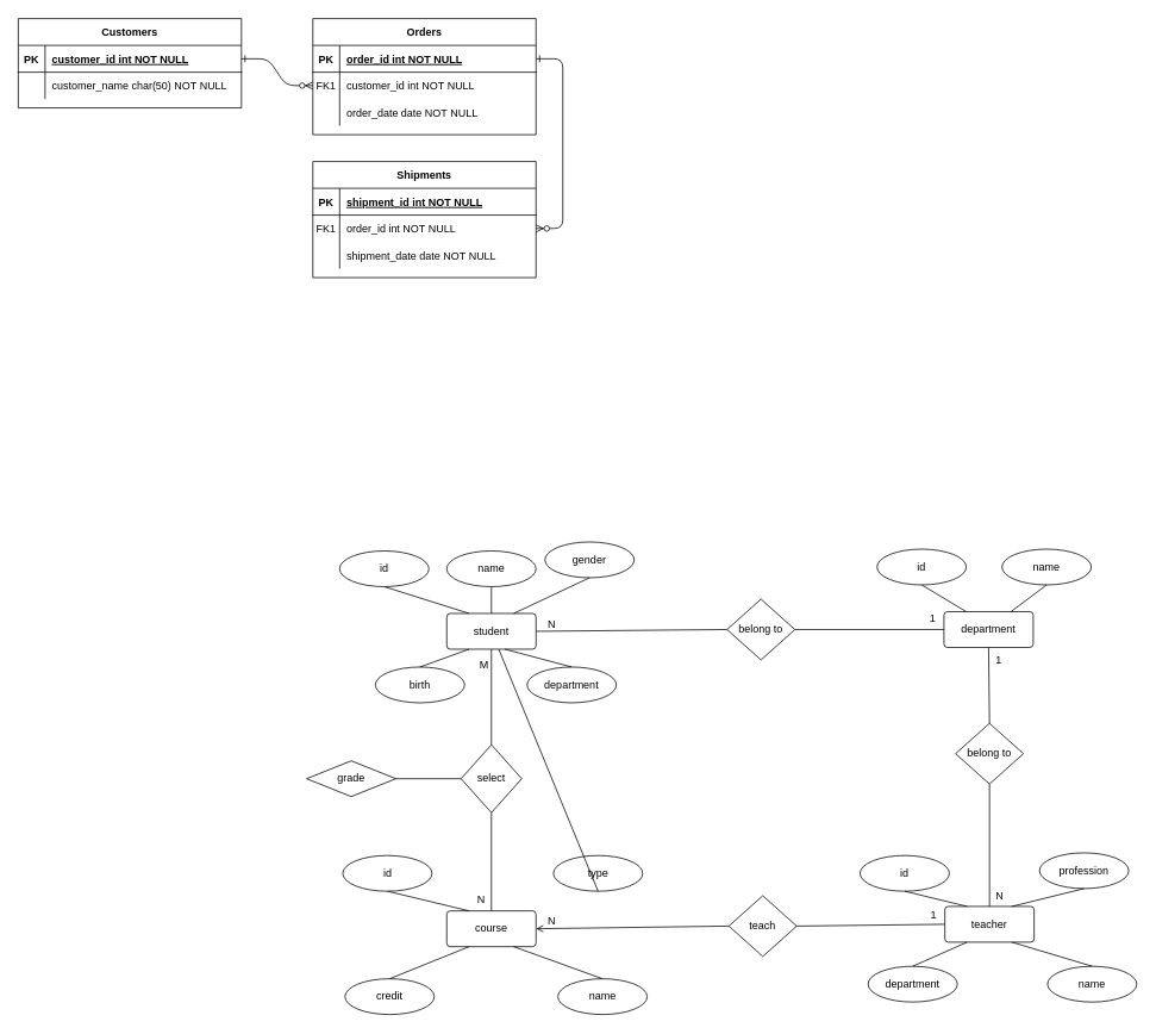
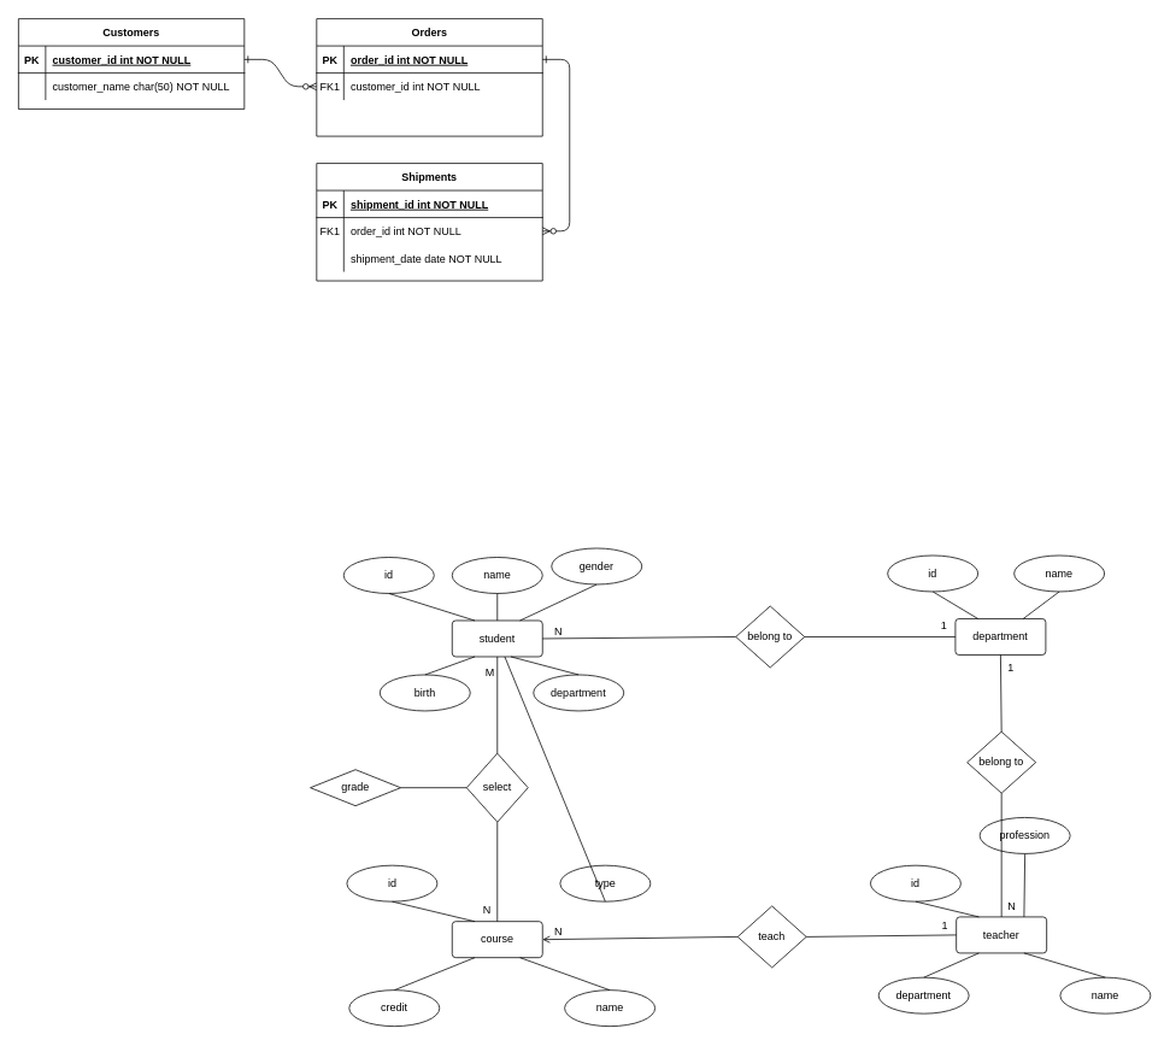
  <mxCell id="0" />
  <mxCell id="1" parent="0" />
  <mxCell id="2" value="" style="edgeStyle=entityRelationEdgeStyle;endArrow=ERzeroToMany;startArrow=ERone;endFill=1;startFill=0;" parent="1" source="25" target="8" edge="1"><mxGeometry width="100" height="100" relative="1" as="geometry"><mxPoint x="240" y="620" as="sourcePoint" /><mxPoint x="340" y="520" as="targetPoint" /></mxGeometry></mxCell>
  <mxCell id="3" value="" style="edgeStyle=entityRelationEdgeStyle;endArrow=ERzeroToMany;startArrow=ERone;endFill=1;startFill=0;" parent="1" source="5" target="18" edge="1"><mxGeometry width="100" height="100" relative="1" as="geometry"><mxPoint x="300" y="80" as="sourcePoint" /><mxPoint x="360" y="105" as="targetPoint" /></mxGeometry></mxCell>
  <mxCell id="4" value="Orders" style="shape=table;startSize=30;container=1;collapsible=1;childLayout=tableLayout;fixedRows=1;rowLines=0;fontStyle=1;align=center;resizeLast=1;" parent="1" vertex="1"><mxGeometry x="350" y="20" width="250" height="130" as="geometry" /></mxCell>
  <mxCell id="5" value="" style="shape=partialRectangle;collapsible=0;dropTarget=0;pointerEvents=0;fillColor=none;points=[[0,0.5],[1,0.5]];portConstraint=eastwest;top=0;left=0;right=0;bottom=1;" parent="4" vertex="1"><mxGeometry y="30" width="250" height="30" as="geometry" /></mxCell>
  <mxCell id="6" value="PK" style="shape=partialRectangle;overflow=hidden;connectable=0;fillColor=none;top=0;left=0;bottom=0;right=0;fontStyle=1;" parent="5" vertex="1"><mxGeometry width="30" height="30" as="geometry" /></mxCell>
  <mxCell id="7" value="order_id int NOT NULL " style="shape=partialRectangle;overflow=hidden;connectable=0;fillColor=none;top=0;left=0;bottom=0;right=0;align=left;spacingLeft=6;fontStyle=5;" parent="5" vertex="1"><mxGeometry x="30" width="220" height="30" as="geometry" /></mxCell>
  <mxCell id="8" value="" style="shape=partialRectangle;collapsible=0;dropTarget=0;pointerEvents=0;fillColor=none;points=[[0,0.5],[1,0.5]];portConstraint=eastwest;top=0;left=0;right=0;bottom=0;" parent="4" vertex="1"><mxGeometry y="60" width="250" height="30" as="geometry" /></mxCell>
  <mxCell id="9" value="FK1" style="shape=partialRectangle;overflow=hidden;connectable=0;fillColor=none;top=0;left=0;bottom=0;right=0;" parent="8" vertex="1"><mxGeometry width="30" height="30" as="geometry" /></mxCell>
  <mxCell id="10" value="customer_id int NOT NULL" style="shape=partialRectangle;overflow=hidden;connectable=0;fillColor=none;top=0;left=0;bottom=0;right=0;align=left;spacingLeft=6;" parent="8" vertex="1"><mxGeometry x="30" width="220" height="30" as="geometry" /></mxCell>
  <mxCell id="11" value="" style="shape=partialRectangle;collapsible=0;dropTarget=0;pointerEvents=0;fillColor=none;points=[[0,0.5],[1,0.5]];portConstraint=eastwest;top=0;left=0;right=0;bottom=0;" parent="4" vertex="1"><mxGeometry y="90" width="250" height="30" as="geometry" /></mxCell>
  <mxCell id="12" value="" style="shape=partialRectangle;overflow=hidden;connectable=0;fillColor=none;top=0;left=0;bottom=0;right=0;" parent="11" vertex="1"><mxGeometry width="30" height="30" as="geometry" /></mxCell>
- <mxCell id="13" value="order_date date NOT NULL" style="shape=partialRectangle;overflow=hidden;connectable=0;fillColor=none;top=0;left=0;bottom=0;right=0;align=left;spacingLeft=6;" parent="11" vertex="1"><mxGeometry x="30" width="220" height="30" as="geometry" /></mxCell>
  <mxCell id="14" value="Shipments" style="shape=table;startSize=30;container=1;collapsible=1;childLayout=tableLayout;fixedRows=1;rowLines=0;fontStyle=1;align=center;resizeLast=1;" parent="1" vertex="1"><mxGeometry x="350" y="180" width="250" height="130" as="geometry" /></mxCell>
  <mxCell id="15" value="" style="shape=partialRectangle;collapsible=0;dropTarget=0;pointerEvents=0;fillColor=none;points=[[0,0.5],[1,0.5]];portConstraint=eastwest;top=0;left=0;right=0;bottom=1;" parent="14" vertex="1"><mxGeometry y="30" width="250" height="30" as="geometry" /></mxCell>
  <mxCell id="16" value="PK" style="shape=partialRectangle;overflow=hidden;connectable=0;fillColor=none;top=0;left=0;bottom=0;right=0;fontStyle=1;" parent="15" vertex="1"><mxGeometry width="30" height="30" as="geometry" /></mxCell>
  <mxCell id="17" value="shipment_id int NOT NULL " style="shape=partialRectangle;overflow=hidden;connectable=0;fillColor=none;top=0;left=0;bottom=0;right=0;align=left;spacingLeft=6;fontStyle=5;" parent="15" vertex="1"><mxGeometry x="30" width="220" height="30" as="geometry" /></mxCell>
  <mxCell id="18" value="" style="shape=partialRectangle;collapsible=0;dropTarget=0;pointerEvents=0;fillColor=none;points=[[0,0.5],[1,0.5]];portConstraint=eastwest;top=0;left=0;right=0;bottom=0;" parent="14" vertex="1"><mxGeometry y="60" width="250" height="30" as="geometry" /></mxCell>
  <mxCell id="19" value="FK1" style="shape=partialRectangle;overflow=hidden;connectable=0;fillColor=none;top=0;left=0;bottom=0;right=0;" parent="18" vertex="1"><mxGeometry width="30" height="30" as="geometry" /></mxCell>
  <mxCell id="20" value="order_id int NOT NULL" style="shape=partialRectangle;overflow=hidden;connectable=0;fillColor=none;top=0;left=0;bottom=0;right=0;align=left;spacingLeft=6;" parent="18" vertex="1"><mxGeometry x="30" width="220" height="30" as="geometry" /></mxCell>
  <mxCell id="21" value="" style="shape=partialRectangle;collapsible=0;dropTarget=0;pointerEvents=0;fillColor=none;points=[[0,0.5],[1,0.5]];portConstraint=eastwest;top=0;left=0;right=0;bottom=0;" parent="14" vertex="1"><mxGeometry y="90" width="250" height="30" as="geometry" /></mxCell>
  <mxCell id="22" value="" style="shape=partialRectangle;overflow=hidden;connectable=0;fillColor=none;top=0;left=0;bottom=0;right=0;" parent="21" vertex="1"><mxGeometry width="30" height="30" as="geometry" /></mxCell>
  <mxCell id="23" value="shipment_date date NOT NULL" style="shape=partialRectangle;overflow=hidden;connectable=0;fillColor=none;top=0;left=0;bottom=0;right=0;align=left;spacingLeft=6;" parent="21" vertex="1"><mxGeometry x="30" width="220" height="30" as="geometry" /></mxCell>
  <mxCell id="24" value="Customers" style="shape=table;startSize=30;container=1;collapsible=1;childLayout=tableLayout;fixedRows=1;rowLines=0;fontStyle=1;align=center;resizeLast=1;" parent="1" vertex="1"><mxGeometry x="20" y="20" width="250" height="100" as="geometry" /></mxCell>
  <mxCell id="25" value="" style="shape=partialRectangle;collapsible=0;dropTarget=0;pointerEvents=0;fillColor=none;points=[[0,0.5],[1,0.5]];portConstraint=eastwest;top=0;left=0;right=0;bottom=1;" parent="24" vertex="1"><mxGeometry y="30" width="250" height="30" as="geometry" /></mxCell>
  <mxCell id="26" value="PK" style="shape=partialRectangle;overflow=hidden;connectable=0;fillColor=none;top=0;left=0;bottom=0;right=0;fontStyle=1;" parent="25" vertex="1"><mxGeometry width="30" height="30" as="geometry" /></mxCell>
  <mxCell id="27" value="customer_id int NOT NULL " style="shape=partialRectangle;overflow=hidden;connectable=0;fillColor=none;top=0;left=0;bottom=0;right=0;align=left;spacingLeft=6;fontStyle=5;" parent="25" vertex="1"><mxGeometry x="30" width="220" height="30" as="geometry" /></mxCell>
  <mxCell id="28" value="" style="shape=partialRectangle;collapsible=0;dropTarget=0;pointerEvents=0;fillColor=none;points=[[0,0.5],[1,0.5]];portConstraint=eastwest;top=0;left=0;right=0;bottom=0;" parent="24" vertex="1"><mxGeometry y="60" width="250" height="30" as="geometry" /></mxCell>
  <mxCell id="29" value="" style="shape=partialRectangle;overflow=hidden;connectable=0;fillColor=none;top=0;left=0;bottom=0;right=0;" parent="28" vertex="1"><mxGeometry width="30" height="30" as="geometry" /></mxCell>
  <mxCell id="30" value="customer_name char(50) NOT NULL" style="shape=partialRectangle;overflow=hidden;connectable=0;fillColor=none;top=0;left=0;bottom=0;right=0;align=left;spacingLeft=6;" parent="28" vertex="1"><mxGeometry x="30" width="220" height="30" as="geometry" /></mxCell>
  <mxCell id="31" value="student" style="rounded=1;arcSize=10;whiteSpace=wrap;html=1;align=center;" vertex="1" parent="1"><mxGeometry x="500" y="686" width="100" height="40" as="geometry" /></mxCell>
  <mxCell id="32" value="id" style="ellipse;whiteSpace=wrap;html=1;align=center;" vertex="1" parent="1"><mxGeometry x="380" y="616" width="100" height="40" as="geometry" /></mxCell>
  <mxCell id="33" value="name" style="ellipse;whiteSpace=wrap;html=1;align=center;" vertex="1" parent="1"><mxGeometry x="500" y="616" width="100" height="40" as="geometry" /></mxCell>
  <mxCell id="34" value="" style="endArrow=none;html=1;rounded=0;exitX=0.5;exitY=1;exitDx=0;exitDy=0;entryX=0.25;entryY=0;entryDx=0;entryDy=0;" edge="1" parent="1" source="32" target="31"><mxGeometry relative="1" as="geometry"><mxPoint x="510" y="566" as="sourcePoint" /><mxPoint x="670" y="566" as="targetPoint" /></mxGeometry></mxCell>
  <mxCell id="35" value="gender" style="ellipse;whiteSpace=wrap;html=1;align=center;" vertex="1" parent="1"><mxGeometry x="610" y="606" width="100" height="40" as="geometry" /></mxCell>
  <mxCell id="36" value="birth" style="ellipse;whiteSpace=wrap;html=1;align=center;" vertex="1" parent="1"><mxGeometry x="420" y="746" width="100" height="40" as="geometry" /></mxCell>
  <mxCell id="37" value="department" style="ellipse;whiteSpace=wrap;html=1;align=center;" vertex="1" parent="1"><mxGeometry x="590" y="746" width="100" height="40" as="geometry" /></mxCell>
  <mxCell id="38" value="department" style="rounded=1;arcSize=10;whiteSpace=wrap;html=1;align=center;" vertex="1" parent="1"><mxGeometry x="1057" y="684" width="100" height="40" as="geometry" /></mxCell>
  <mxCell id="39" value="id" style="ellipse;whiteSpace=wrap;html=1;align=center;" vertex="1" parent="1"><mxGeometry x="982" y="614" width="100" height="40" as="geometry" /></mxCell>
  <mxCell id="40" value="name" style="ellipse;whiteSpace=wrap;html=1;align=center;" vertex="1" parent="1"><mxGeometry x="1122" y="614" width="100" height="40" as="geometry" /></mxCell>
  <mxCell id="41" value="course" style="rounded=1;arcSize=10;whiteSpace=wrap;html=1;align=center;" vertex="1" parent="1"><mxGeometry x="500" y="1019" width="100" height="40" as="geometry" /></mxCell>
  <mxCell id="42" value="id" style="ellipse;whiteSpace=wrap;html=1;align=center;" vertex="1" parent="1"><mxGeometry x="383.5" y="957" width="100" height="40" as="geometry" /></mxCell>
  <mxCell id="43" value="name" style="ellipse;whiteSpace=wrap;html=1;align=center;" vertex="1" parent="1"><mxGeometry x="624.5" y="1095" width="100" height="40" as="geometry" /></mxCell>
  <mxCell id="44" value="type" style="ellipse;whiteSpace=wrap;html=1;align=center;" vertex="1" parent="1"><mxGeometry x="619.5" y="957" width="100" height="40" as="geometry" /></mxCell>
  <mxCell id="45" value="credit" style="ellipse;whiteSpace=wrap;html=1;align=center;" vertex="1" parent="1"><mxGeometry x="386" y="1095" width="100" height="40" as="geometry" /></mxCell>
  <mxCell id="46" value="teacher" style="rounded=1;arcSize=10;whiteSpace=wrap;html=1;align=center;" vertex="1" parent="1"><mxGeometry x="1058" y="1014" width="100" height="40" as="geometry" /></mxCell>
  <mxCell id="47" value="id" style="ellipse;whiteSpace=wrap;html=1;align=center;" vertex="1" parent="1"><mxGeometry x="963" y="957" width="100" height="40" as="geometry" /></mxCell>
  <mxCell id="48" value="name" style="ellipse;whiteSpace=wrap;html=1;align=center;" vertex="1" parent="1"><mxGeometry x="1173" y="1081" width="100" height="40" as="geometry" /></mxCell>
- <mxCell id="49" value="profession" style="ellipse;whiteSpace=wrap;html=1;align=center;" vertex="1" parent="1"><mxGeometry x="1164" y="954" width="100" height="40" as="geometry" /></mxCell>
+ <mxCell id="49" value="profession" style="ellipse;whiteSpace=wrap;html=1;align=center;" vertex="1" parent="1"><mxGeometry x="1084" y="904" width="100" height="40" as="geometry" /></mxCell>
  <mxCell id="50" value="department" style="ellipse;whiteSpace=wrap;html=1;align=center;" vertex="1" parent="1"><mxGeometry x="972" y="1081" width="100" height="40" as="geometry" /></mxCell>
  <mxCell id="51" value="" style="endArrow=none;html=1;rounded=0;exitX=0.5;exitY=1;exitDx=0;exitDy=0;entryX=0.5;entryY=0;entryDx=0;entryDy=0;" edge="1" parent="1" source="33" target="31"><mxGeometry relative="1" as="geometry"><mxPoint x="440" y="666" as="sourcePoint" /><mxPoint x="535" y="696" as="targetPoint" /></mxGeometry></mxCell>
  <mxCell id="52" value="" style="endArrow=none;html=1;rounded=0;exitX=0.5;exitY=1;exitDx=0;exitDy=0;entryX=0.75;entryY=0;entryDx=0;entryDy=0;" edge="1" parent="1" source="35" target="31"><mxGeometry relative="1" as="geometry"><mxPoint x="560" y="666" as="sourcePoint" /><mxPoint x="560" y="696" as="targetPoint" /></mxGeometry></mxCell>
  <mxCell id="53" value="" style="endArrow=none;html=1;rounded=0;exitX=0.25;exitY=1;exitDx=0;exitDy=0;entryX=0.5;entryY=0;entryDx=0;entryDy=0;" edge="1" parent="1" source="31" target="36"><mxGeometry relative="1" as="geometry"><mxPoint x="570" y="676" as="sourcePoint" /><mxPoint x="570" y="706" as="targetPoint" /></mxGeometry></mxCell>
  <mxCell id="54" value="" style="endArrow=none;html=1;rounded=0;exitX=0.65;exitY=1;exitDx=0;exitDy=0;entryX=0.5;entryY=0;entryDx=0;entryDy=0;exitPerimeter=0;" edge="1" parent="1" source="31" target="37"><mxGeometry relative="1" as="geometry"><mxPoint x="580" y="686" as="sourcePoint" /><mxPoint x="580" y="716" as="targetPoint" /></mxGeometry></mxCell>
  <mxCell id="55" value="" style="endArrow=none;html=1;rounded=0;exitX=0.5;exitY=1;exitDx=0;exitDy=0;entryX=0.25;entryY=0;entryDx=0;entryDy=0;" edge="1" parent="1" source="39" target="38"><mxGeometry relative="1" as="geometry"><mxPoint x="1008" y="677" as="sourcePoint" /><mxPoint x="1103" y="707" as="targetPoint" /></mxGeometry></mxCell>
  <mxCell id="56" value="" style="endArrow=none;html=1;rounded=0;exitX=0.5;exitY=1;exitDx=0;exitDy=0;entryX=0.75;entryY=0;entryDx=0;entryDy=0;" edge="1" parent="1" source="40" target="38"><mxGeometry relative="1" as="geometry"><mxPoint x="542" y="672" as="sourcePoint" /><mxPoint x="637" y="702" as="targetPoint" /></mxGeometry></mxCell>
  <mxCell id="57" value="" style="endArrow=none;html=1;rounded=0;exitX=0.5;exitY=1;exitDx=0;exitDy=0;entryX=0.25;entryY=0;entryDx=0;entryDy=0;" edge="1" parent="1" source="42" target="41"><mxGeometry relative="1" as="geometry"><mxPoint x="459.5" y="807" as="sourcePoint" /><mxPoint x="554.5" y="837" as="targetPoint" /></mxGeometry></mxCell>
  <mxCell id="58" value="" style="endArrow=none;html=1;rounded=0;exitX=0.5;exitY=0;exitDx=0;exitDy=0;entryX=0.75;entryY=1;entryDx=0;entryDy=0;" edge="1" parent="1" source="43" target="41"><mxGeometry relative="1" as="geometry"><mxPoint x="469.5" y="817" as="sourcePoint" /><mxPoint x="564.5" y="847" as="targetPoint" /></mxGeometry></mxCell>
  <mxCell id="59" value="" style="endArrow=none;html=1;rounded=0;exitX=0.5;exitY=1;exitDx=0;exitDy=0;" edge="1" parent="1" source="44" target="31"><mxGeometry relative="1" as="geometry"><mxPoint x="479.5" y="827" as="sourcePoint" /><mxPoint x="574.5" y="857" as="targetPoint" /></mxGeometry></mxCell>
  <mxCell id="60" value="" style="endArrow=none;html=1;rounded=0;exitX=0.25;exitY=1;exitDx=0;exitDy=0;entryX=0.5;entryY=0;entryDx=0;entryDy=0;" edge="1" parent="1" source="41" target="45"><mxGeometry relative="1" as="geometry"><mxPoint x="489.5" y="837" as="sourcePoint" /><mxPoint x="584.5" y="867" as="targetPoint" /></mxGeometry></mxCell>
  <mxCell id="61" value="" style="endArrow=none;html=1;rounded=0;exitX=0.5;exitY=1;exitDx=0;exitDy=0;entryX=0.25;entryY=0;entryDx=0;entryDy=0;" edge="1" parent="1" source="47" target="46"><mxGeometry relative="1" as="geometry"><mxPoint x="519" y="844" as="sourcePoint" /><mxPoint x="614" y="874" as="targetPoint" /></mxGeometry></mxCell>
  <mxCell id="62" value="" style="endArrow=none;html=1;rounded=0;exitX=0.5;exitY=0;exitDx=0;exitDy=0;entryX=0.75;entryY=1;entryDx=0;entryDy=0;" edge="1" parent="1" source="48" target="46"><mxGeometry relative="1" as="geometry"><mxPoint x="529" y="854" as="sourcePoint" /><mxPoint x="624" y="884" as="targetPoint" /></mxGeometry></mxCell>
  <mxCell id="63" value="" style="endArrow=none;html=1;rounded=0;exitX=0.5;exitY=1;exitDx=0;exitDy=0;entryX=0.75;entryY=0;entryDx=0;entryDy=0;" edge="1" parent="1" source="49" target="46"><mxGeometry relative="1" as="geometry"><mxPoint x="539" y="864" as="sourcePoint" /><mxPoint x="634" y="894" as="targetPoint" /></mxGeometry></mxCell>
  <mxCell id="64" value="" style="endArrow=none;html=1;rounded=0;exitX=0.25;exitY=1;exitDx=0;exitDy=0;entryX=0.5;entryY=0;entryDx=0;entryDy=0;" edge="1" parent="1" source="46" target="50"><mxGeometry relative="1" as="geometry"><mxPoint x="549" y="874" as="sourcePoint" /><mxPoint x="644" y="904" as="targetPoint" /></mxGeometry></mxCell>
  <mxCell id="65" value="select" style="shape=rhombus;perimeter=rhombusPerimeter;whiteSpace=wrap;html=1;align=center;direction=south;" vertex="1" parent="1"><mxGeometry x="516" y="833" width="68" height="76" as="geometry" /></mxCell>
  <mxCell id="66" value="belong to" style="shape=rhombus;perimeter=rhombusPerimeter;whiteSpace=wrap;html=1;align=center;direction=east;" vertex="1" parent="1"><mxGeometry x="814" y="670" width="76" height="68" as="geometry" /></mxCell>
  <mxCell id="67" value="belong to" style="shape=rhombus;perimeter=rhombusPerimeter;whiteSpace=wrap;html=1;align=center;direction=east;" vertex="1" parent="1"><mxGeometry x="1070" y="809" width="76" height="68" as="geometry" /></mxCell>
  <mxCell id="68" value="teach" style="shape=rhombus;perimeter=rhombusPerimeter;whiteSpace=wrap;html=1;align=center;direction=west;" vertex="1" parent="1"><mxGeometry x="816" y="1002" width="76" height="68" as="geometry" /></mxCell>
  <mxCell id="69" value="" style="endArrow=none;html=1;rounded=0;entryX=0.5;entryY=1;entryDx=0;entryDy=0;exitX=0;exitY=0.5;exitDx=0;exitDy=0;" edge="1" parent="1" source="65" target="31"><mxGeometry relative="1" as="geometry"><mxPoint x="376" y="862" as="sourcePoint" /><mxPoint x="563" y="776" as="targetPoint" /></mxGeometry></mxCell>
  <mxCell id="70" value="M" style="resizable=0;html=1;align=right;verticalAlign=bottom;" connectable="0" vertex="1" parent="69"><mxGeometry x="1" relative="1" as="geometry"><mxPoint x="-3" y="26" as="offset" /></mxGeometry></mxCell>
  <mxCell id="71" value="" style="endArrow=none;html=1;rounded=0;entryX=1;entryY=0.5;entryDx=0;entryDy=0;exitX=0.5;exitY=0;exitDx=0;exitDy=0;" edge="1" parent="1" source="41" target="65"><mxGeometry relative="1" as="geometry"><mxPoint x="581" y="1009" as="sourcePoint" /><mxPoint x="577" y="902" as="targetPoint" /></mxGeometry></mxCell>
  <mxCell id="72" value="N" style="resizable=0;html=1;align=right;verticalAlign=bottom;" connectable="0" vertex="1" parent="71"><mxGeometry x="1" relative="1" as="geometry"><mxPoint x="-7" y="105" as="offset" /></mxGeometry></mxCell>
  <mxCell id="73" value="" style="endArrow=open;html=1;rounded=0;entryX=1;entryY=0.5;entryDx=0;entryDy=0;exitX=1;exitY=0.5;exitDx=0;exitDy=0;" edge="1" parent="1" source="68" target="41"><mxGeometry relative="1" as="geometry"><mxPoint x="850.5" y="1014" as="sourcePoint" /><mxPoint x="634" y="1017" as="targetPoint" /></mxGeometry></mxCell>
  <mxCell id="74" value="N" style="resizable=0;html=1;align=right;verticalAlign=bottom;" connectable="0" vertex="1" parent="73"><mxGeometry x="1" relative="1" as="geometry"><mxPoint x="22" as="offset" /></mxGeometry></mxCell>
  <mxCell id="75" value="" style="endArrow=none;html=1;rounded=0;entryX=0;entryY=0.5;entryDx=0;entryDy=0;exitX=0;exitY=0.5;exitDx=0;exitDy=0;" edge="1" parent="1" source="68" target="46"><mxGeometry relative="1" as="geometry"><mxPoint x="1019.5" y="1075" as="sourcePoint" /><mxPoint x="803" y="1078" as="targetPoint" /></mxGeometry></mxCell>
  <mxCell id="76" value="1" style="resizable=0;html=1;align=right;verticalAlign=bottom;" connectable="0" vertex="1" parent="75"><mxGeometry x="1" relative="1" as="geometry"><mxPoint x="-9" y="-2" as="offset" /></mxGeometry></mxCell>
  <mxCell id="77" value="" style="endArrow=none;html=1;rounded=0;entryX=0.5;entryY=1;entryDx=0;entryDy=0;exitX=0.5;exitY=0;exitDx=0;exitDy=0;" edge="1" parent="1" source="67" target="38"><mxGeometry relative="1" as="geometry"><mxPoint x="1051.5" y="827" as="sourcePoint" /><mxPoint x="835" y="830" as="targetPoint" /></mxGeometry></mxCell>
  <mxCell id="78" value="1" style="resizable=0;html=1;align=right;verticalAlign=bottom;" connectable="0" vertex="1" parent="77"><mxGeometry x="1" relative="1" as="geometry"><mxPoint x="15" y="22" as="offset" /></mxGeometry></mxCell>
  <mxCell id="79" value="" style="endArrow=none;html=1;rounded=0;entryX=0.5;entryY=0;entryDx=0;entryDy=0;exitX=0.5;exitY=1;exitDx=0;exitDy=0;" edge="1" parent="1" source="67" target="46"><mxGeometry relative="1" as="geometry"><mxPoint x="846" y="1064" as="sourcePoint" /><mxPoint x="629.5" y="1067" as="targetPoint" /></mxGeometry></mxCell>
  <mxCell id="80" value="N" style="resizable=0;html=1;align=right;verticalAlign=bottom;" connectable="0" vertex="1" parent="79"><mxGeometry x="1" relative="1" as="geometry"><mxPoint x="16" y="-4" as="offset" /></mxGeometry></mxCell>
  <mxCell id="81" value="" style="endArrow=none;html=1;rounded=0;entryX=1;entryY=0.5;entryDx=0;entryDy=0;exitX=0;exitY=0.5;exitDx=0;exitDy=0;" edge="1" parent="1" source="66" target="31"><mxGeometry relative="1" as="geometry"><mxPoint x="838" y="784" as="sourcePoint" /><mxPoint x="639.5" y="1077" as="targetPoint" /></mxGeometry></mxCell>
  <mxCell id="82" value="N" style="resizable=0;html=1;align=right;verticalAlign=bottom;" connectable="0" vertex="1" parent="81"><mxGeometry x="1" relative="1" as="geometry"><mxPoint x="22" as="offset" /></mxGeometry></mxCell>
  <mxCell id="83" value="" style="endArrow=none;html=1;rounded=0;entryX=0;entryY=0.5;entryDx=0;entryDy=0;exitX=1;exitY=0.5;exitDx=0;exitDy=0;" edge="1" parent="1" source="66" target="38"><mxGeometry relative="1" as="geometry"><mxPoint x="889" y="824" as="sourcePoint" /><mxPoint x="649.5" y="1087" as="targetPoint" /></mxGeometry></mxCell>
  <mxCell id="84" value="1" style="resizable=0;html=1;align=right;verticalAlign=bottom;" connectable="0" vertex="1" parent="83"><mxGeometry x="1" relative="1" as="geometry"><mxPoint x="-9" y="-4" as="offset" /></mxGeometry></mxCell>
  <mxCell id="85" value="grade" style="rhombus;whiteSpace=wrap;html=1;align=center;" vertex="1" parent="1"><mxGeometry x="343" y="851" width="100" height="40" as="geometry" /></mxCell>
  <mxCell id="86" value="" style="endArrow=none;html=1;rounded=0;exitX=1;exitY=0.5;exitDx=0;exitDy=0;entryX=0.5;entryY=1;entryDx=0;entryDy=0;" edge="1" parent="1" source="85" target="65"><mxGeometry relative="1" as="geometry"><mxPoint x="440" y="666" as="sourcePoint" /><mxPoint x="535" y="696" as="targetPoint" /></mxGeometry></mxCell>
